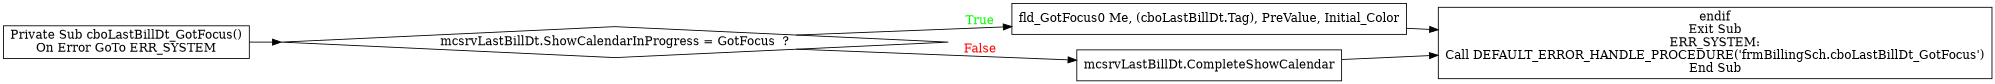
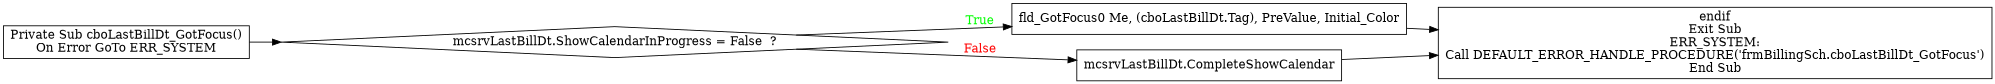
  digraph {
    rankdir=LR
    node [shape=box]
    n1 [label="Private Sub cboLastBillDt_GotFocus()\nOn Error GoTo ERR_SYSTEM"]
-   n2 [label="mcsrvLastBillDt.ShowCalendarInProgress = GotFocus  ?" shape=diamond]
+   n2 [label="mcsrvLastBillDt.ShowCalendarInProgress = False  ?" shape=diamond]
    n3 [label="fld_GotFocus0 Me, (cboLastBillDt.Tag), PreValue, Initial_Color"]
    n4 [label="mcsrvLastBillDt.CompleteShowCalendar"]
    n5 [label="endif\nExit Sub\nERR_SYSTEM:\nCall DEFAULT_ERROR_HANDLE_PROCEDURE('frmBillingSch.cboLastBillDt_GotFocus')\nEnd Sub"]
    n1 -> n2
    n2 -> n3 [fontcolor=GREEN label=True]
    n2 -> n4 [fontcolor=RED label=False]
    n3 -> n5
    n4 -> n5
  }
